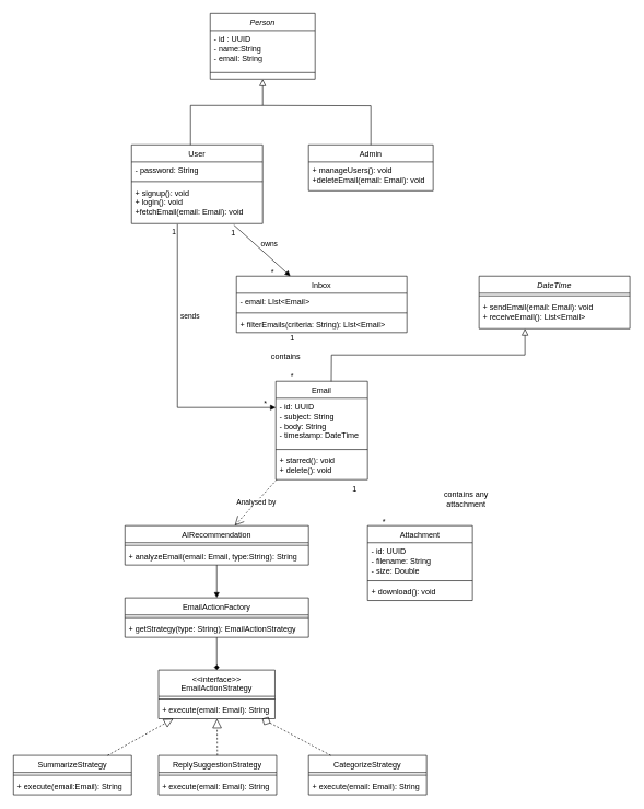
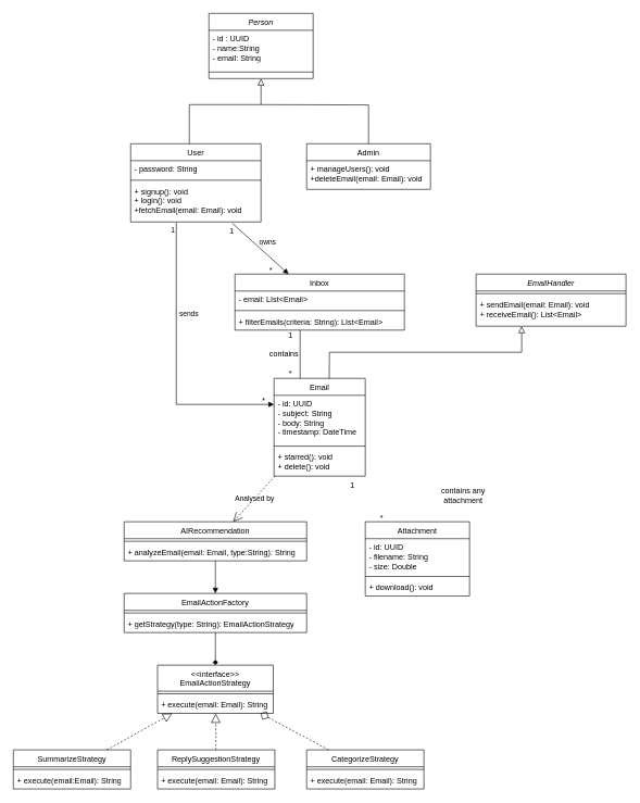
  <mxCell id="0" />
  <mxCell id="1" parent="0" />
  <mxCell id="2" value="&lt;span style=&quot;font-weight: normal;&quot;&gt;&lt;i&gt;Person&lt;/i&gt;&lt;/span&gt;" style="swimlane;fontStyle=1;align=center;verticalAlign=top;childLayout=stackLayout;horizontal=1;startSize=26;horizontalStack=0;resizeParent=1;resizeParentMax=0;resizeLast=0;collapsible=1;marginBottom=0;whiteSpace=wrap;html=1;" vertex="1" parent="1"><mxGeometry x="320" y="20" width="160" height="100" as="geometry" /></mxCell>
  <mxCell id="3" value="- id : UUID&lt;div&gt;- name:String&lt;/div&gt;&lt;div&gt;- email: String&lt;/div&gt;" style="text;strokeColor=none;fillColor=none;align=left;verticalAlign=top;spacingLeft=4;spacingRight=4;overflow=hidden;rotatable=0;points=[[0,0.5],[1,0.5]];portConstraint=eastwest;whiteSpace=wrap;html=1;" vertex="1" parent="2"><mxGeometry y="26" width="160" height="54" as="geometry" /></mxCell>
  <mxCell id="4" value="" style="line;strokeWidth=1;fillColor=none;align=left;verticalAlign=middle;spacingTop=-1;spacingLeft=3;spacingRight=3;rotatable=0;labelPosition=right;points=[];portConstraint=eastwest;strokeColor=inherit;" vertex="1" parent="2"><mxGeometry y="80" width="160" height="20" as="geometry" /></mxCell>
  <mxCell id="5" value="&lt;span style=&quot;font-weight: normal;&quot;&gt;User&lt;/span&gt;" style="swimlane;fontStyle=1;align=center;verticalAlign=top;childLayout=stackLayout;horizontal=1;startSize=26;horizontalStack=0;resizeParent=1;resizeParentMax=0;resizeLast=0;collapsible=1;marginBottom=0;whiteSpace=wrap;html=1;" vertex="1" parent="1"><mxGeometry x="200" y="220" width="200" height="120" as="geometry" /></mxCell>
  <mxCell id="6" value="- password: String" style="text;strokeColor=none;fillColor=none;align=left;verticalAlign=top;spacingLeft=4;spacingRight=4;overflow=hidden;rotatable=0;points=[[0,0.5],[1,0.5]];portConstraint=eastwest;whiteSpace=wrap;html=1;" vertex="1" parent="5"><mxGeometry y="26" width="200" height="26" as="geometry" /></mxCell>
  <mxCell id="7" value="" style="line;strokeWidth=1;fillColor=none;align=left;verticalAlign=middle;spacingTop=-1;spacingLeft=3;spacingRight=3;rotatable=0;labelPosition=right;points=[];portConstraint=eastwest;strokeColor=inherit;" vertex="1" parent="5"><mxGeometry y="52" width="200" height="8" as="geometry" /></mxCell>
  <mxCell id="8" value="+ signup(): void&lt;div&gt;+ login(): void&lt;/div&gt;&lt;div&gt;+fetchEmail(email: Email): void&lt;/div&gt;" style="text;strokeColor=none;fillColor=none;align=left;verticalAlign=top;spacingLeft=4;spacingRight=4;overflow=hidden;rotatable=0;points=[[0,0.5],[1,0.5]];portConstraint=eastwest;whiteSpace=wrap;html=1;" vertex="1" parent="5"><mxGeometry y="60" width="200" height="60" as="geometry" /></mxCell>
  <mxCell id="9" value="&lt;span style=&quot;font-weight: normal;&quot;&gt;Admin&lt;/span&gt;" style="swimlane;fontStyle=1;align=center;verticalAlign=top;childLayout=stackLayout;horizontal=1;startSize=26;horizontalStack=0;resizeParent=1;resizeParentMax=0;resizeLast=0;collapsible=1;marginBottom=0;whiteSpace=wrap;html=1;" vertex="1" parent="1"><mxGeometry x="470" y="220" width="190" height="70" as="geometry" /></mxCell>
  <mxCell id="10" value="+ manageUsers(): void&lt;div&gt;+deleteEmail(email: Email): void&lt;/div&gt;" style="text;strokeColor=none;fillColor=none;align=left;verticalAlign=top;spacingLeft=4;spacingRight=4;overflow=hidden;rotatable=0;points=[[0,0.5],[1,0.5]];portConstraint=eastwest;whiteSpace=wrap;html=1;" vertex="1" parent="9"><mxGeometry y="26" width="190" height="44" as="geometry" /></mxCell>
  <mxCell id="11" value="&lt;span style=&quot;font-weight: normal;&quot;&gt;Inbox&lt;/span&gt;" style="swimlane;fontStyle=1;align=center;verticalAlign=top;childLayout=stackLayout;horizontal=1;startSize=26;horizontalStack=0;resizeParent=1;resizeParentMax=0;resizeLast=0;collapsible=1;marginBottom=0;whiteSpace=wrap;html=1;" vertex="1" parent="1"><mxGeometry x="360" y="420" width="260" height="86" as="geometry" /></mxCell>
  <mxCell id="12" value="- email: LIst&amp;lt;Email&amp;gt;" style="text;strokeColor=none;fillColor=none;align=left;verticalAlign=top;spacingLeft=4;spacingRight=4;overflow=hidden;rotatable=0;points=[[0,0.5],[1,0.5]];portConstraint=eastwest;whiteSpace=wrap;html=1;" vertex="1" parent="11"><mxGeometry y="26" width="260" height="26" as="geometry" /></mxCell>
  <mxCell id="13" value="" style="line;strokeWidth=1;fillColor=none;align=left;verticalAlign=middle;spacingTop=-1;spacingLeft=3;spacingRight=3;rotatable=0;labelPosition=right;points=[];portConstraint=eastwest;strokeColor=inherit;" vertex="1" parent="11"><mxGeometry y="52" width="260" height="8" as="geometry" /></mxCell>
  <mxCell id="14" value="&lt;div&gt;+ filterEmails(criteria: String): LIst&amp;lt;Email&amp;gt;&lt;/div&gt;" style="text;strokeColor=none;fillColor=none;align=left;verticalAlign=top;spacingLeft=4;spacingRight=4;overflow=hidden;rotatable=0;points=[[0,0.5],[1,0.5]];portConstraint=eastwest;whiteSpace=wrap;html=1;" vertex="1" parent="11"><mxGeometry y="60" width="260" height="26" as="geometry" /></mxCell>
- <mxCell id="15" value="&lt;span style=&quot;font-weight: normal;&quot;&gt;&lt;i&gt;DateTime&lt;/i&gt;&lt;/span&gt;" style="swimlane;fontStyle=1;align=center;verticalAlign=top;childLayout=stackLayout;horizontal=1;startSize=26;horizontalStack=0;resizeParent=1;resizeParentMax=0;resizeLast=0;collapsible=1;marginBottom=0;whiteSpace=wrap;html=1;" vertex="1" parent="1"><mxGeometry x="730" y="420" width="230" height="80" as="geometry" /></mxCell>
+ <mxCell id="15" value="&lt;span style=&quot;font-weight: normal;&quot;&gt;&lt;i&gt;EmailHandler&lt;/i&gt;&lt;/span&gt;" style="swimlane;fontStyle=1;align=center;verticalAlign=top;childLayout=stackLayout;horizontal=1;startSize=26;horizontalStack=0;resizeParent=1;resizeParentMax=0;resizeLast=0;collapsible=1;marginBottom=0;whiteSpace=wrap;html=1;" vertex="1" parent="1"><mxGeometry x="730" y="420" width="230" height="80" as="geometry" /></mxCell>
  <mxCell id="16" value="" style="line;strokeWidth=1;fillColor=none;align=left;verticalAlign=middle;spacingTop=-1;spacingLeft=3;spacingRight=3;rotatable=0;labelPosition=right;points=[];portConstraint=eastwest;strokeColor=inherit;" vertex="1" parent="15"><mxGeometry y="26" width="230" height="8" as="geometry" /></mxCell>
  <mxCell id="17" value="+ sendEmail(email: Email): void&lt;div&gt;+ receiveEmail(): List&amp;lt;Email&amp;gt;&lt;/div&gt;" style="text;strokeColor=none;fillColor=none;align=left;verticalAlign=top;spacingLeft=4;spacingRight=4;overflow=hidden;rotatable=0;points=[[0,0.5],[1,0.5]];portConstraint=eastwest;whiteSpace=wrap;html=1;" vertex="1" parent="15"><mxGeometry y="34" width="230" height="46" as="geometry" /></mxCell>
  <mxCell id="18" value="&lt;span style=&quot;font-weight: normal;&quot;&gt;Email&lt;/span&gt;" style="swimlane;fontStyle=1;align=center;verticalAlign=top;childLayout=stackLayout;horizontal=1;startSize=26;horizontalStack=0;resizeParent=1;resizeParentMax=0;resizeLast=0;collapsible=1;marginBottom=0;whiteSpace=wrap;html=1;" vertex="1" parent="1"><mxGeometry x="420" y="580" width="140" height="150" as="geometry" /></mxCell>
  <mxCell id="19" value="- id: UUID&lt;div&gt;- subject: String&lt;/div&gt;&lt;div&gt;- body: String&lt;/div&gt;&lt;div&gt;- timestamp: DateTime&lt;/div&gt;" style="text;strokeColor=none;fillColor=none;align=left;verticalAlign=top;spacingLeft=4;spacingRight=4;overflow=hidden;rotatable=0;points=[[0,0.5],[1,0.5]];portConstraint=eastwest;whiteSpace=wrap;html=1;" vertex="1" parent="18"><mxGeometry y="26" width="140" height="74" as="geometry" /></mxCell>
  <mxCell id="20" value="" style="line;strokeWidth=1;fillColor=none;align=left;verticalAlign=middle;spacingTop=-1;spacingLeft=3;spacingRight=3;rotatable=0;labelPosition=right;points=[];portConstraint=eastwest;strokeColor=inherit;" vertex="1" parent="18"><mxGeometry y="100" width="140" height="8" as="geometry" /></mxCell>
  <mxCell id="21" value="+ starred(): void&lt;div&gt;+ delete(): void&lt;/div&gt;" style="text;strokeColor=none;fillColor=none;align=left;verticalAlign=top;spacingLeft=4;spacingRight=4;overflow=hidden;rotatable=0;points=[[0,0.5],[1,0.5]];portConstraint=eastwest;whiteSpace=wrap;html=1;" vertex="1" parent="18"><mxGeometry y="108" width="140" height="42" as="geometry" /></mxCell>
  <mxCell id="22" value="&lt;span style=&quot;font-weight: normal;&quot;&gt;Attachment&lt;/span&gt;" style="swimlane;fontStyle=1;align=center;verticalAlign=top;childLayout=stackLayout;horizontal=1;startSize=26;horizontalStack=0;resizeParent=1;resizeParentMax=0;resizeLast=0;collapsible=1;marginBottom=0;whiteSpace=wrap;html=1;" vertex="1" parent="1"><mxGeometry x="560" y="800" width="160" height="114" as="geometry" /></mxCell>
  <mxCell id="23" value="- id: UUID&lt;div&gt;- filename: String&lt;/div&gt;&lt;div&gt;- size: Double&lt;/div&gt;" style="text;strokeColor=none;fillColor=none;align=left;verticalAlign=top;spacingLeft=4;spacingRight=4;overflow=hidden;rotatable=0;points=[[0,0.5],[1,0.5]];portConstraint=eastwest;whiteSpace=wrap;html=1;" vertex="1" parent="22"><mxGeometry y="26" width="160" height="54" as="geometry" /></mxCell>
  <mxCell id="24" value="" style="line;strokeWidth=1;fillColor=none;align=left;verticalAlign=middle;spacingTop=-1;spacingLeft=3;spacingRight=3;rotatable=0;labelPosition=right;points=[];portConstraint=eastwest;strokeColor=inherit;" vertex="1" parent="22"><mxGeometry y="80" width="160" height="8" as="geometry" /></mxCell>
  <mxCell id="25" value="+ download(): void" style="text;strokeColor=none;fillColor=none;align=left;verticalAlign=top;spacingLeft=4;spacingRight=4;overflow=hidden;rotatable=0;points=[[0,0.5],[1,0.5]];portConstraint=eastwest;whiteSpace=wrap;html=1;" vertex="1" parent="22"><mxGeometry y="88" width="160" height="26" as="geometry" /></mxCell>
  <mxCell id="26" value="&lt;span style=&quot;font-weight: normal;&quot;&gt;AIRecommendation&lt;/span&gt;" style="swimlane;fontStyle=1;align=center;verticalAlign=top;childLayout=stackLayout;horizontal=1;startSize=26;horizontalStack=0;resizeParent=1;resizeParentMax=0;resizeLast=0;collapsible=1;marginBottom=0;whiteSpace=wrap;html=1;" vertex="1" parent="1"><mxGeometry x="190" y="800" width="280" height="60" as="geometry" /></mxCell>
  <mxCell id="27" value="" style="line;strokeWidth=1;fillColor=none;align=left;verticalAlign=middle;spacingTop=-1;spacingLeft=3;spacingRight=3;rotatable=0;labelPosition=right;points=[];portConstraint=eastwest;strokeColor=inherit;" vertex="1" parent="26"><mxGeometry y="26" width="280" height="8" as="geometry" /></mxCell>
  <mxCell id="28" value="+ analyzeEmail(email: Email, type:String): String" style="text;strokeColor=none;fillColor=none;align=left;verticalAlign=top;spacingLeft=4;spacingRight=4;overflow=hidden;rotatable=0;points=[[0,0.5],[1,0.5]];portConstraint=eastwest;whiteSpace=wrap;html=1;" vertex="1" parent="26"><mxGeometry y="34" width="280" height="26" as="geometry" /></mxCell>
  <mxCell id="29" value="&lt;span style=&quot;font-weight: normal;&quot;&gt;EmailActionFactory&lt;/span&gt;" style="swimlane;fontStyle=1;align=center;verticalAlign=top;childLayout=stackLayout;horizontal=1;startSize=26;horizontalStack=0;resizeParent=1;resizeParentMax=0;resizeLast=0;collapsible=1;marginBottom=0;whiteSpace=wrap;html=1;" vertex="1" parent="1"><mxGeometry x="190" y="910" width="280" height="60" as="geometry" /></mxCell>
  <mxCell id="30" value="" style="line;strokeWidth=1;fillColor=none;align=left;verticalAlign=middle;spacingTop=-1;spacingLeft=3;spacingRight=3;rotatable=0;labelPosition=right;points=[];portConstraint=eastwest;strokeColor=inherit;" vertex="1" parent="29"><mxGeometry y="26" width="280" height="8" as="geometry" /></mxCell>
  <mxCell id="31" value="+ getStrategy(type: String): EmailActionStrategy" style="text;strokeColor=none;fillColor=none;align=left;verticalAlign=top;spacingLeft=4;spacingRight=4;overflow=hidden;rotatable=0;points=[[0,0.5],[1,0.5]];portConstraint=eastwest;whiteSpace=wrap;html=1;" vertex="1" parent="29"><mxGeometry y="34" width="280" height="26" as="geometry" /></mxCell>
  <mxCell id="32" value="&lt;div&gt;&lt;span style=&quot;font-weight: 400;&quot;&gt;&amp;lt;&amp;lt;interface&amp;gt;&amp;gt;&lt;/span&gt;&lt;/div&gt;&lt;span style=&quot;font-weight: 400;&quot;&gt;EmailActionStrategy&lt;/span&gt;" style="swimlane;fontStyle=1;align=center;verticalAlign=top;childLayout=stackLayout;horizontal=1;startSize=40;horizontalStack=0;resizeParent=1;resizeParentMax=0;resizeLast=0;collapsible=1;marginBottom=0;whiteSpace=wrap;html=1;" vertex="1" parent="1"><mxGeometry x="241.25" y="1020" width="177.5" height="74" as="geometry" /></mxCell>
  <mxCell id="33" value="" style="line;strokeWidth=1;fillColor=none;align=left;verticalAlign=middle;spacingTop=-1;spacingLeft=3;spacingRight=3;rotatable=0;labelPosition=right;points=[];portConstraint=eastwest;strokeColor=inherit;" vertex="1" parent="32"><mxGeometry y="40" width="177.5" height="8" as="geometry" /></mxCell>
  <mxCell id="34" value="+ execute(email: Email): String" style="text;strokeColor=none;fillColor=none;align=left;verticalAlign=top;spacingLeft=4;spacingRight=4;overflow=hidden;rotatable=0;points=[[0,0.5],[1,0.5]];portConstraint=eastwest;whiteSpace=wrap;html=1;" vertex="1" parent="32"><mxGeometry y="48" width="177.5" height="26" as="geometry" /></mxCell>
  <mxCell id="35" value="&lt;span style=&quot;font-weight: normal;&quot;&gt;CategorizeStrategy&lt;/span&gt;" style="swimlane;fontStyle=1;align=center;verticalAlign=top;childLayout=stackLayout;horizontal=1;startSize=26;horizontalStack=0;resizeParent=1;resizeParentMax=0;resizeLast=0;collapsible=1;marginBottom=0;whiteSpace=wrap;html=1;" vertex="1" parent="1"><mxGeometry x="470" y="1150" width="180" height="60" as="geometry" /></mxCell>
  <mxCell id="36" value="" style="line;strokeWidth=1;fillColor=none;align=left;verticalAlign=middle;spacingTop=-1;spacingLeft=3;spacingRight=3;rotatable=0;labelPosition=right;points=[];portConstraint=eastwest;strokeColor=inherit;" vertex="1" parent="35"><mxGeometry y="26" width="180" height="8" as="geometry" /></mxCell>
  <mxCell id="37" value="+ execute(email: Email): String" style="text;strokeColor=none;fillColor=none;align=left;verticalAlign=top;spacingLeft=4;spacingRight=4;overflow=hidden;rotatable=0;points=[[0,0.5],[1,0.5]];portConstraint=eastwest;whiteSpace=wrap;html=1;" vertex="1" parent="35"><mxGeometry y="34" width="180" height="26" as="geometry" /></mxCell>
  <mxCell id="38" value="&lt;span style=&quot;font-weight: normal;&quot;&gt;ReplySuggestionStrategy&lt;/span&gt;" style="swimlane;fontStyle=1;align=center;verticalAlign=top;childLayout=stackLayout;horizontal=1;startSize=26;horizontalStack=0;resizeParent=1;resizeParentMax=0;resizeLast=0;collapsible=1;marginBottom=0;whiteSpace=wrap;html=1;" vertex="1" parent="1"><mxGeometry x="241.25" y="1150" width="180" height="60" as="geometry" /></mxCell>
  <mxCell id="39" value="" style="line;strokeWidth=1;fillColor=none;align=left;verticalAlign=middle;spacingTop=-1;spacingLeft=3;spacingRight=3;rotatable=0;labelPosition=right;points=[];portConstraint=eastwest;strokeColor=inherit;" vertex="1" parent="38"><mxGeometry y="26" width="180" height="8" as="geometry" /></mxCell>
  <mxCell id="40" value="+ execute(email: Email): String" style="text;strokeColor=none;fillColor=none;align=left;verticalAlign=top;spacingLeft=4;spacingRight=4;overflow=hidden;rotatable=0;points=[[0,0.5],[1,0.5]];portConstraint=eastwest;whiteSpace=wrap;html=1;" vertex="1" parent="38"><mxGeometry y="34" width="180" height="26" as="geometry" /></mxCell>
  <mxCell id="41" value="&lt;span style=&quot;font-weight: normal;&quot;&gt;SummarizeStrategy&lt;/span&gt;" style="swimlane;fontStyle=1;align=center;verticalAlign=top;childLayout=stackLayout;horizontal=1;startSize=26;horizontalStack=0;resizeParent=1;resizeParentMax=0;resizeLast=0;collapsible=1;marginBottom=0;whiteSpace=wrap;html=1;" vertex="1" parent="1"><mxGeometry x="20" y="1150" width="180" height="60" as="geometry" /></mxCell>
  <mxCell id="42" value="" style="line;strokeWidth=1;fillColor=none;align=left;verticalAlign=middle;spacingTop=-1;spacingLeft=3;spacingRight=3;rotatable=0;labelPosition=right;points=[];portConstraint=eastwest;strokeColor=inherit;" vertex="1" parent="41"><mxGeometry y="26" width="180" height="8" as="geometry" /></mxCell>
  <mxCell id="43" value="+ execute(email:Email): String" style="text;strokeColor=none;fillColor=none;align=left;verticalAlign=top;spacingLeft=4;spacingRight=4;overflow=hidden;rotatable=0;points=[[0,0.5],[1,0.5]];portConstraint=eastwest;whiteSpace=wrap;html=1;" vertex="1" parent="41"><mxGeometry y="34" width="180" height="26" as="geometry" /></mxCell>
  <mxCell id="44" value="sends" style="endArrow=block;endFill=1;html=1;edgeStyle=orthogonalEdgeStyle;align=left;verticalAlign=top;rounded=0;" edge="1" parent="1" target="18"><mxGeometry x="-0.408" y="3" relative="1" as="geometry"><mxPoint x="270" y="341" as="sourcePoint" /><mxPoint x="460" y="340" as="targetPoint" /><Array as="points"><mxPoint x="270" y="341" /><mxPoint x="270" y="620" /></Array><mxPoint as="offset" /></mxGeometry></mxCell>
  <mxCell id="45" value="1" style="edgeLabel;resizable=0;html=1;align=left;verticalAlign=bottom;" connectable="0" vertex="1" parent="44"><mxGeometry x="-1" relative="1" as="geometry"><mxPoint x="-10" y="19" as="offset" /></mxGeometry></mxCell>
  <mxCell id="46" value="*" style="text;html=1;align=center;verticalAlign=middle;resizable=0;points=[];autosize=1;strokeColor=none;fillColor=none;" vertex="1" parent="1"><mxGeometry x="388.75" y="600" width="30" height="30" as="geometry" /></mxCell>
+ <mxCell id="47" value="" style="endArrow=none;html=1;edgeStyle=orthogonalEdgeStyle;rounded=0;" edge="1" parent="1" source="18" target="11"><mxGeometry relative="1" as="geometry"><mxPoint x="460" y="590" as="sourcePoint" /><mxPoint x="620" y="590" as="targetPoint" /><Array as="points"><mxPoint x="460" y="540" /><mxPoint x="460" y="540" /></Array></mxGeometry></mxCell>
  <mxCell id="48" value="1" style="text;html=1;align=center;verticalAlign=middle;resizable=0;points=[];autosize=1;strokeColor=none;fillColor=none;" vertex="1" parent="1"><mxGeometry x="430" y="500" width="30" height="30" as="geometry" /></mxCell>
  <mxCell id="49" value="contains" style="text;html=1;align=center;verticalAlign=middle;resizable=0;points=[];autosize=1;strokeColor=none;fillColor=none;" vertex="1" parent="1"><mxGeometry x="400" y="528" width="70" height="30" as="geometry" /></mxCell>
  <mxCell id="50" value="*" style="text;html=1;align=center;verticalAlign=middle;resizable=0;points=[];autosize=1;strokeColor=none;fillColor=none;" vertex="1" parent="1"><mxGeometry x="430" y="558" width="30" height="30" as="geometry" /></mxCell>
  <mxCell id="51" value="owns" style="html=1;verticalAlign=bottom;endArrow=block;curved=0;rounded=0;exitX=0.78;exitY=1.035;exitDx=0;exitDy=0;exitPerimeter=0;" edge="1" parent="1" source="8" target="11"><mxGeometry x="0.126" y="8" width="80" relative="1" as="geometry"><mxPoint x="350" y="330" as="sourcePoint" /><mxPoint x="430" y="330" as="targetPoint" /><mxPoint as="offset" /></mxGeometry></mxCell>
  <mxCell id="52" value="1" style="text;html=1;align=center;verticalAlign=middle;resizable=0;points=[];autosize=1;strokeColor=none;fillColor=none;" vertex="1" parent="1"><mxGeometry x="340" y="340" width="30" height="30" as="geometry" /></mxCell>
  <mxCell id="53" value="*" style="text;html=1;align=center;verticalAlign=middle;resizable=0;points=[];autosize=1;strokeColor=none;fillColor=none;" vertex="1" parent="1"><mxGeometry x="400" y="400" width="30" height="30" as="geometry" /></mxCell>
  <mxCell id="54" value="Analysed by" style="endArrow=open;endSize=12;dashed=1;html=1;rounded=0;" edge="1" parent="1" source="18" target="26"><mxGeometry width="160" relative="1" as="geometry"><mxPoint x="450" y="720" as="sourcePoint" /><mxPoint x="610" y="720" as="targetPoint" /></mxGeometry></mxCell>
  <mxCell id="55" value="1" style="text;html=1;align=center;verticalAlign=middle;resizable=0;points=[];autosize=1;strokeColor=none;fillColor=none;" vertex="1" parent="1"><mxGeometry x="525" y="730" width="30" height="30" as="geometry" /></mxCell>
  <mxCell id="56" value="*" style="text;html=1;align=center;verticalAlign=middle;resizable=0;points=[];autosize=1;strokeColor=none;fillColor=none;" vertex="1" parent="1"><mxGeometry x="570" y="780" width="30" height="30" as="geometry" /></mxCell>
  <mxCell id="57" value="contains any&lt;div&gt;attachment&lt;/div&gt;" style="text;html=1;align=center;verticalAlign=middle;resizable=0;points=[];autosize=1;strokeColor=none;fillColor=none;" vertex="1" parent="1"><mxGeometry x="665" y="740" width="90" height="40" as="geometry" /></mxCell>
  <mxCell id="58" value="" style="html=1;verticalAlign=bottom;endArrow=block;curved=0;rounded=0;" edge="1" parent="1" source="26" target="29"><mxGeometry x="0.126" y="8" width="80" relative="1" as="geometry"><mxPoint x="260" y="770" as="sourcePoint" /><mxPoint x="346" y="848" as="targetPoint" /><mxPoint as="offset" /></mxGeometry></mxCell>
  <mxCell id="59" value="" style="html=1;verticalAlign=bottom;endArrow=diamond;curved=0;rounded=0;" edge="1" parent="1" source="29" target="32"><mxGeometry x="0.126" y="8" width="80" relative="1" as="geometry"><mxPoint x="340" y="980" as="sourcePoint" /><mxPoint x="340" y="1030" as="targetPoint" /><mxPoint as="offset" /></mxGeometry></mxCell>
  <mxCell id="60" value="" style="endArrow=block;dashed=1;endFill=0;endSize=12;html=1;rounded=0;" edge="1" parent="1" source="38" target="32"><mxGeometry width="160" relative="1" as="geometry"><mxPoint x="320" y="1150" as="sourcePoint" /><mxPoint x="480" y="1150" as="targetPoint" /></mxGeometry></mxCell>
  <mxCell id="61" value="" style="endArrow=block;dashed=1;endFill=0;endSize=12;html=1;rounded=0;" edge="1" parent="1" source="41" target="32"><mxGeometry width="160" relative="1" as="geometry"><mxPoint x="110" y="1150" as="sourcePoint" /><mxPoint x="270" y="1150" as="targetPoint" /></mxGeometry></mxCell>
  <mxCell id="62" value="" style="endArrow=diamond;dashed=1;endFill=0;endSize=12;html=1;rounded=0;" edge="1" parent="1" source="35" target="32"><mxGeometry width="160" relative="1" as="geometry"><mxPoint x="550" y="1150" as="sourcePoint" /><mxPoint x="710" y="1150" as="targetPoint" /></mxGeometry></mxCell>
  <mxCell id="63" value="" style="endArrow=block;html=1;rounded=0;align=center;verticalAlign=bottom;endFill=0;labelBackgroundColor=none;endSize=8;exitX=0.605;exitY=0.002;exitDx=0;exitDy=0;exitPerimeter=0;" edge="1" parent="1" source="18"><mxGeometry relative="1" as="geometry"><mxPoint x="490" y="580" as="sourcePoint" /><mxPoint x="800" y="500" as="targetPoint" /><Array as="points"><mxPoint x="505" y="540" /><mxPoint x="800" y="540" /></Array></mxGeometry></mxCell>
  <mxCell id="64" value="" style="resizable=0;html=1;align=center;verticalAlign=top;labelBackgroundColor=none;" connectable="0" vertex="1" parent="63"><mxGeometry relative="1" as="geometry" /></mxCell>
  <mxCell id="65" value="" style="endArrow=block;html=1;rounded=0;align=center;verticalAlign=bottom;endFill=0;labelBackgroundColor=none;endSize=8;entryX=0.5;entryY=1;entryDx=0;entryDy=0;" edge="1" parent="1" target="2"><mxGeometry relative="1" as="geometry"><mxPoint x="290" y="220" as="sourcePoint" /><mxPoint x="440" y="210" as="targetPoint" /><Array as="points"><mxPoint x="290" y="160" /><mxPoint x="400" y="160" /></Array></mxGeometry></mxCell>
  <mxCell id="66" value="" style="endArrow=none;html=1;edgeStyle=orthogonalEdgeStyle;rounded=0;entryX=0.5;entryY=0;entryDx=0;entryDy=0;" edge="1" parent="1" target="9"><mxGeometry relative="1" as="geometry"><mxPoint x="400" y="160" as="sourcePoint" /><mxPoint x="559" y="210" as="targetPoint" /></mxGeometry></mxCell>
